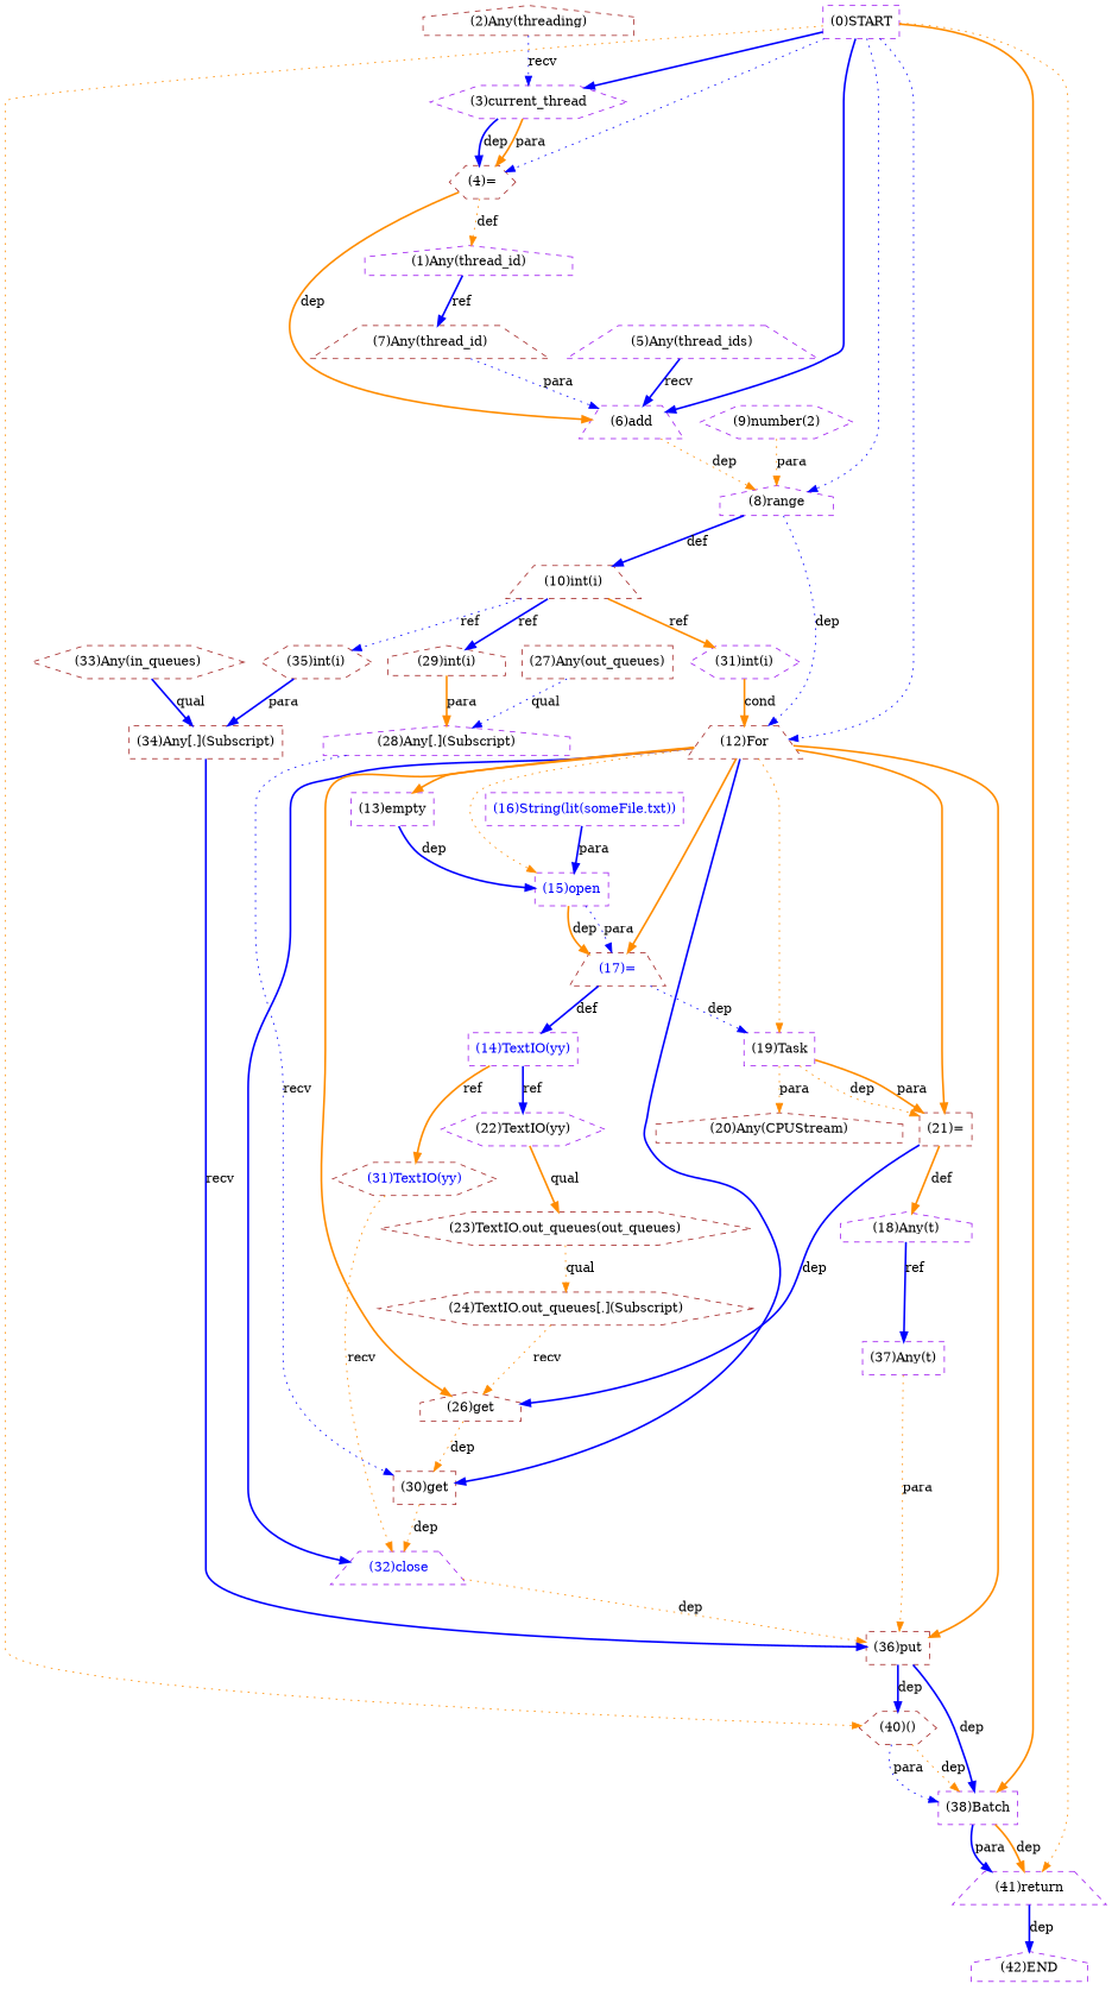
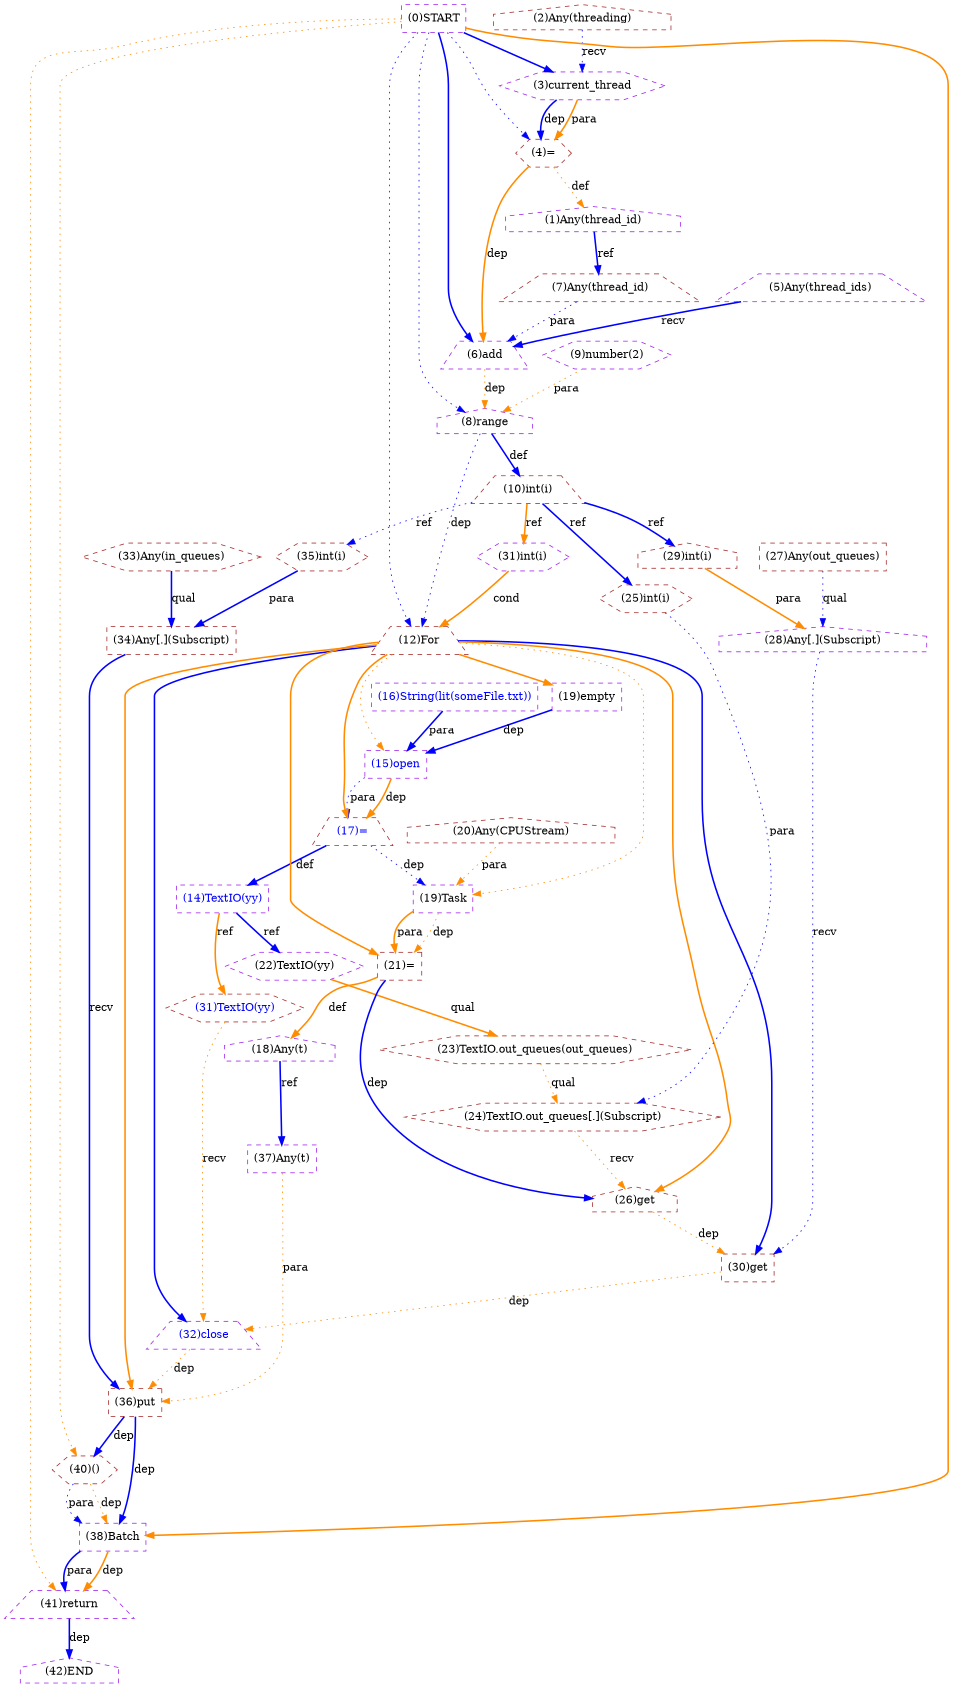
  digraph {
    node [color=purple shape=box style=dashed]
    edge [color=blue style=bold]
    n1 [label="(28)Any[.](Subscript)" shape=house]
    n2 [color=brown label="(30)get"]
    n3 [fontcolor=blue label="(32)close" shape=trapezium]
    n4 [color=brown label="(36)put"]
    n5 [color=brown label="(29)int(i)" shape=house]
    n6 [fontcolor=blue label="(14)TextIO(yy)"]
    n7 [label="(22)TextIO(yy)" shape=hexagon]
    n8 [color=brown fontcolor=blue label="(31)TextIO(yy)" shape=hexagon]
    n9 [color=brown label="(23)TextIO.out_queues(out_queues)" shape=hexagon]
    n10 [label="(3)current_thread" shape=hexagon]
    n11 [color=brown label="(4)=" shape=hexagon]
    n12 [label="(6)add" shape=trapezium]
    n13 [label="(1)Any(thread_id)" shape=house]
    n14 [color=brown label="(40)()" shape=hexagon]
    n15 [label="(38)Batch"]
    n16 [label="(41)return" shape=trapezium]
-   n17 [label="(13)empty"]
+   n17 [label="(19)empty"]
    n18 [fontcolor=blue label="(15)open"]
    n19 [color=brown fontcolor=blue label="(17)=" shape=trapezium]
    n20 [label="(19)Task"]
    n21 [color=brown label="(21)="]
    n22 [color=brown label="(26)get" shape=house]
    n23 [label="(18)Any(t)" shape=house]
    n24 [label="(37)Any(t)"]
    n25 [label="(8)range" shape=house]
    n26 [color=brown label="(12)For" shape=trapezium]
    n27 [color=brown label="(10)int(i)" shape=trapezium]
    n28 [color=brown label="(35)int(i)" shape=hexagon]
+   n29 [color=brown label="(25)int(i)" shape=hexagon]
    n30 [label="(31)int(i)" shape=hexagon]
    n31 [color=brown label="(24)TextIO.out_queues[.](Subscript)" shape=hexagon]
    n32 [color=brown label="(34)Any[.](Subscript)"]
    n33 [fontcolor=blue label="(16)String(lit(someFile.txt))"]
    n34 [color=brown label="(33)Any(in_queues)" shape=hexagon]
    n35 [color=brown label="(20)Any(CPUStream)" shape=house]
    n36 [color=brown label="(7)Any(thread_id)" shape=trapezium]
    n37 [label="(42)END" shape=house]
    n38 [color=brown label="(27)Any(out_queues)"]
    n39 [color=brown label="(2)Any(threading)" shape=house]
    n40 [label="(0)START"]
    n41 [label="(5)Any(thread_ids)" shape=trapezium]
    n42 [label="(9)number(2)" shape=hexagon]
    n1 -> n2 [label=recv style=dotted]
    n2 -> n3 [color=darkorange label=dep style=dotted]
    n3 -> n4 [color=darkorange label=dep style=dotted]
    n4 -> n14 [label=dep]
    n4 -> n15 [label=dep]
    n5 -> n1 [color=darkorange label=para]
    n6 -> n7 [label=ref]
    n6 -> n8 [color=darkorange label=ref]
    n7 -> n9 [color=darkorange label=qual]
    n8 -> n3 [color=darkorange label=recv style=dotted]
    n9 -> n31 [color=darkorange label=qual style=dotted]
    n10 -> n11 [label=dep]
    n10 -> n11 [color=darkorange label=para]
    n11 -> n12 [color=darkorange label=dep]
    n11 -> n13 [color=darkorange label=def style=dotted]
    n12 -> n25 [color=darkorange label=dep style=dotted]
    n13 -> n36 [label=ref]
    n14 -> n15 [color=darkorange label=dep style=dotted]
    n14 -> n15 [label=para style=dotted]
    n15 -> n16 [color=darkorange label=dep]
    n15 -> n16 [label=para]
    n16 -> n37 [label=dep]
    n17 -> n18 [label=dep]
    n18 -> n19 [color=darkorange label=dep]
    n18 -> n19 [label=para style=dotted]
    n19 -> n6 [label=def]
    n19 -> n20 [label=dep style=dotted]
    n20 -> n21 [color=darkorange label=dep style=dotted]
    n20 -> n21 [color=darkorange label=para]
    n21 -> n22 [label=dep]
    n21 -> n23 [color=darkorange label=def]
    n22 -> n2 [color=darkorange label=dep style=dotted]
    n23 -> n24 [label=ref]
    n24 -> n4 [color=darkorange label=para style=dotted]
    n25 -> n26 [label=dep style=dotted]
    n25 -> n27 [label=def]
    n26 -> n2
    n26 -> n3
    n26 -> n4 [color=darkorange]
    n26 -> n17 [color=darkorange]
    n26 -> n18 [color=darkorange style=dotted]
    n26 -> n19 [color=darkorange]
    n26 -> n20 [color=darkorange style=dotted]
    n26 -> n21 [color=darkorange]
    n26 -> n22 [color=darkorange]
    n27 -> n5 [label=ref]
    n27 -> n28 [label=ref style=dotted]
+   n27 -> n29 [label=ref]
    n27 -> n30 [color=darkorange label=ref]
    n28 -> n32 [label=para]
+   n29 -> n31 [label=para style=dotted]
    n30 -> n26 [color=darkorange label=cond]
    n31 -> n22 [color=darkorange label=recv style=dotted]
    n32 -> n4 [label=recv]
    n33 -> n18 [label=para]
    n34 -> n32 [label=qual]
-   n20 -> n35 [color=darkorange label=para style=dotted]
+   n35 -> n20 [color=darkorange label=para style=dotted]
    n36 -> n12 [label=para style=dotted]
    n38 -> n1 [label=qual style=dotted]
    n39 -> n10 [label=recv style=dotted]
    n40 -> n10
    n40 -> n11 [style=dotted]
    n40 -> n12
    n40 -> n14 [color=darkorange style=dotted]
    n40 -> n15 [color=darkorange]
    n40 -> n16 [color=darkorange style=dotted]
    n40 -> n25 [style=dotted]
    n40 -> n26 [style=dotted]
    n41 -> n12 [label=recv]
    n42 -> n25 [color=darkorange label=para style=dotted]
  }
